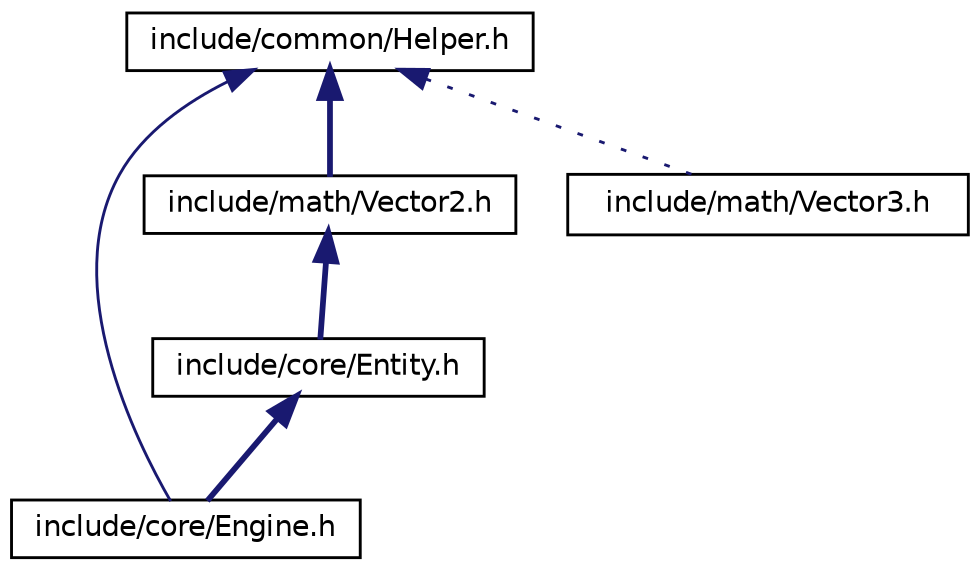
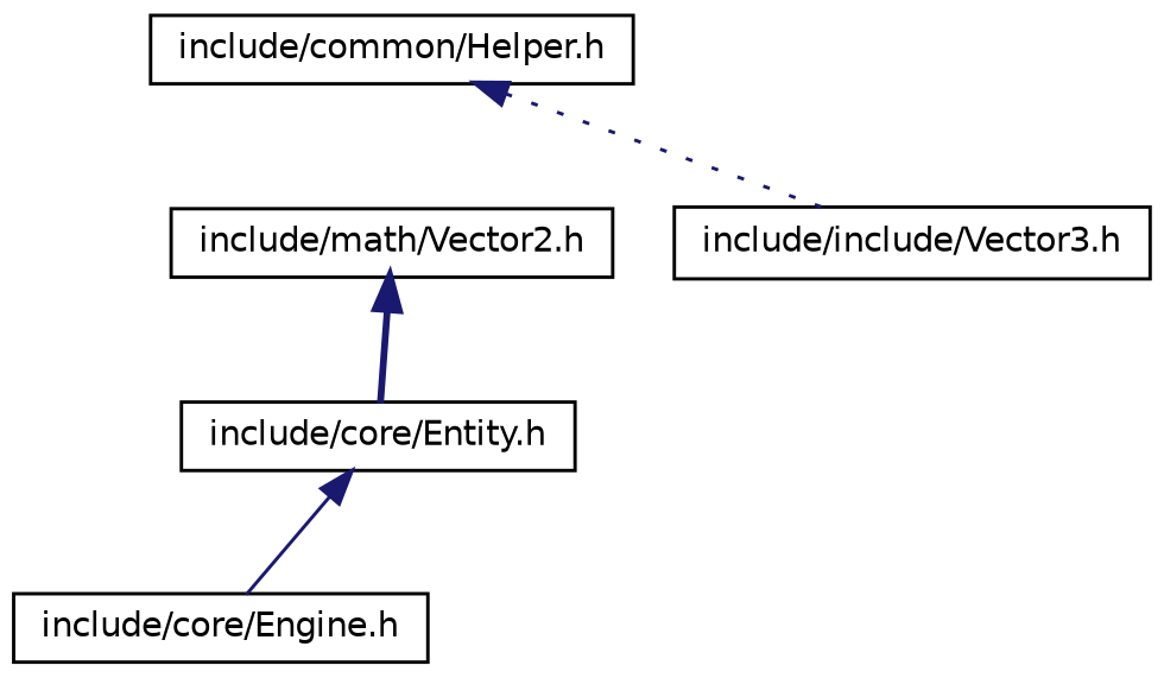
  digraph {
    node [color=black fillcolor=white fontname=Helvetica fontsize=10 shape=record style=filled]
    edge [color=midnightblue dir=back fontname=Helvetica fontsize=10 labelfontname=Helvetica labelfontsize=10 style=solid]
    n1 [height=0.2 label="include/common/Helper.h" width=0.4]
    n2 [height=0.2 label="include/core/Engine.h" width=0.4]
    n3 [height=0.2 label="include/math/Vector2.h" width=0.4]
-   n4 [height=0.2 label="include/math/Vector3.h" width=0.4]
+   n4 [height=0.2 label="include/include/Vector3.h" width=0.4]
    n5 [height=0.2 label="include/core/Entity.h" width=0.4]
-   n1 -> n2
-   n1 -> n3 [style=bold]
    n1 -> n4 [style=dotted]
    n3 -> n5 [style=bold]
-   n5 -> n2 [style=bold]
+   n5 -> n2
  }
